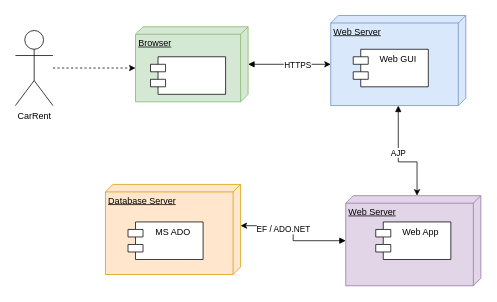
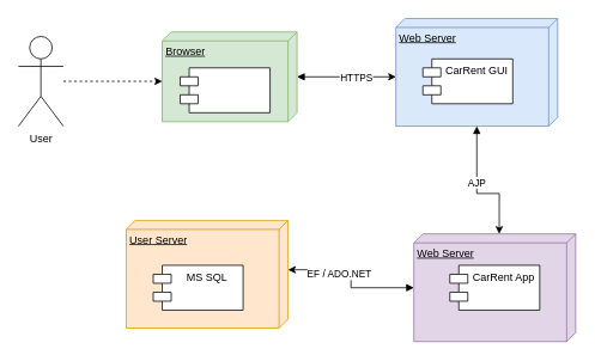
  <mxCell id="0" />
  <mxCell id="1" parent="0" />
  <mxCell id="2" value="Web Server" style="verticalAlign=top;align=left;spacingTop=8;spacingLeft=2;spacingRight=12;shape=cube;size=10;direction=south;fontStyle=4;html=1;fillColor=#e1d5e7;strokeColor=#9673a6;" vertex="1" parent="1"><mxGeometry x="460" y="260" width="180" height="120" as="geometry" /></mxCell>
  <mxCell id="3" style="edgeStyle=orthogonalEdgeStyle;rounded=0;orthogonalLoop=1;jettySize=auto;html=1;entryX=0;entryY=0;entryDx=0;entryDy=85;entryPerimeter=0;startArrow=block;startFill=1;" edge="1" parent="1" source="5" target="2"><mxGeometry relative="1" as="geometry"><mxPoint x="570" y="215" as="targetPoint" /><Array as="points"><mxPoint x="530" y="215" /><mxPoint x="555" y="215" /></Array></mxGeometry></mxCell>
  <mxCell id="4" value="AJP" style="edgeLabel;html=1;align=center;verticalAlign=middle;resizable=0;points=[];" vertex="1" connectable="0" parent="3"><mxGeometry x="-0.145" y="-1" relative="1" as="geometry"><mxPoint as="offset" /></mxGeometry></mxCell>
  <mxCell id="5" value="Web Server" style="verticalAlign=top;align=left;spacingTop=8;spacingLeft=2;spacingRight=12;shape=cube;size=10;direction=south;fontStyle=4;html=1;fillColor=#dae8fc;strokeColor=#6c8ebf;" vertex="1" parent="1"><mxGeometry x="440" y="20" width="180" height="120" as="geometry" /></mxCell>
- <mxCell id="6" value="Database Server" style="verticalAlign=top;align=left;spacingTop=8;spacingLeft=2;spacingRight=12;shape=cube;size=10;direction=south;fontStyle=4;html=1;fillColor=#ffe6cc;strokeColor=#d79b00;" vertex="1" parent="1"><mxGeometry x="140" y="245" width="180" height="120" as="geometry" /></mxCell>
+ <mxCell id="6" value="User Server" style="verticalAlign=top;align=left;spacingTop=8;spacingLeft=2;spacingRight=12;shape=cube;size=10;direction=south;fontStyle=4;html=1;fillColor=#ffe6cc;strokeColor=#d79b00;" vertex="1" parent="1"><mxGeometry x="140" y="245" width="180" height="120" as="geometry" /></mxCell>
  <mxCell id="7" style="edgeStyle=orthogonalEdgeStyle;rounded=0;orthogonalLoop=1;jettySize=auto;html=1;entryX=0;entryY=0;entryDx=65;entryDy=180;entryPerimeter=0;startArrow=block;startFill=1;" edge="1" parent="1" source="9" target="5"><mxGeometry relative="1" as="geometry" /></mxCell>
  <mxCell id="8" value="HTTPS" style="edgeLabel;html=1;align=center;verticalAlign=middle;resizable=0;points=[];" vertex="1" connectable="0" parent="7"><mxGeometry x="0.182" y="-1" relative="1" as="geometry"><mxPoint as="offset" /></mxGeometry></mxCell>
  <mxCell id="9" value="Browser" style="verticalAlign=top;align=left;spacingTop=8;spacingLeft=2;spacingRight=12;shape=cube;size=10;direction=south;fontStyle=4;html=1;fillColor=#d5e8d4;strokeColor=#82b366;" vertex="1" parent="1"><mxGeometry x="180" y="35" width="150" height="100" as="geometry" /></mxCell>
  <mxCell id="10" value="" style="shape=module;align=left;spacingLeft=20;align=center;verticalAlign=top;" vertex="1" parent="1"><mxGeometry x="200" y="75" width="100" height="50" as="geometry" /></mxCell>
- <mxCell id="11" value="Web GUI" style="shape=module;align=left;spacingLeft=20;align=center;verticalAlign=top;strokeColor=#000000;" vertex="1" parent="1"><mxGeometry x="470" y="65" width="100" height="50" as="geometry" /></mxCell>
- <mxCell id="12" value="Web App" style="shape=module;align=left;spacingLeft=20;align=center;verticalAlign=top;strokeColor=#000000;" vertex="1" parent="1"><mxGeometry x="500" y="295" width="100" height="50" as="geometry" /></mxCell>
- <mxCell id="13" value="MS ADO" style="shape=module;align=left;spacingLeft=20;align=center;verticalAlign=top;strokeColor=#000000;" vertex="1" parent="1"><mxGeometry x="170" y="295" width="100" height="50" as="geometry" /></mxCell>
+ <mxCell id="11" value="CarRent GUI" style="shape=module;align=left;spacingLeft=20;align=center;verticalAlign=top;strokeColor=#000000;" vertex="1" parent="1"><mxGeometry x="470" y="65" width="100" height="50" as="geometry" /></mxCell>
+ <mxCell id="12" value="CarRent App" style="shape=module;align=left;spacingLeft=20;align=center;verticalAlign=top;strokeColor=#000000;" vertex="1" parent="1"><mxGeometry x="500" y="295" width="100" height="50" as="geometry" /></mxCell>
+ <mxCell id="13" value="MS SQL" style="shape=module;align=left;spacingLeft=20;align=center;verticalAlign=top;strokeColor=#000000;" vertex="1" parent="1"><mxGeometry x="170" y="295" width="100" height="50" as="geometry" /></mxCell>
  <mxCell id="14" style="edgeStyle=orthogonalEdgeStyle;rounded=0;orthogonalLoop=1;jettySize=auto;html=1;entryX=0;entryY=0;entryDx=55;entryDy=150;entryPerimeter=0;dashed=1;" edge="1" parent="1" source="15" target="9"><mxGeometry relative="1" as="geometry" /></mxCell>
- <mxCell id="15" value="CarRent" style="shape=umlActor;verticalLabelPosition=bottom;verticalAlign=top;html=1;outlineConnect=0;strokeColor=#000000;" vertex="1" parent="1"><mxGeometry x="20" y="40" width="50" height="100" as="geometry" /></mxCell>
+ <mxCell id="15" value="User" style="shape=umlActor;verticalLabelPosition=bottom;verticalAlign=top;html=1;outlineConnect=0;strokeColor=#000000;" vertex="1" parent="1"><mxGeometry x="20" y="40" width="50" height="100" as="geometry" /></mxCell>
  <mxCell id="16" style="edgeStyle=orthogonalEdgeStyle;rounded=0;orthogonalLoop=1;jettySize=auto;html=1;entryX=0;entryY=0;entryDx=55;entryDy=0;entryPerimeter=0;startArrow=block;startFill=1;" edge="1" parent="1" source="2" target="6"><mxGeometry relative="1" as="geometry" /></mxCell>
  <mxCell id="17" value="EF / ADO.NET" style="edgeLabel;html=1;align=center;verticalAlign=middle;resizable=0;points=[];" vertex="1" connectable="0" parent="16"><mxGeometry x="0.3" y="4" relative="1" as="geometry"><mxPoint as="offset" /></mxGeometry></mxCell>
